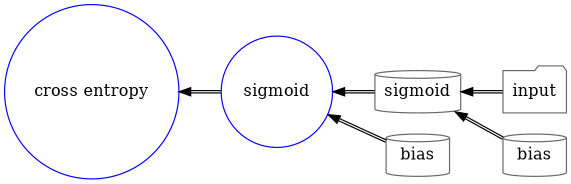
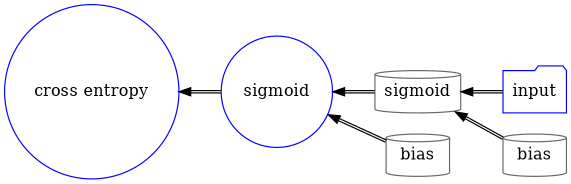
  digraph {
    aize="4,4"
    rankdir=LR
    node [group=g1 color=gray40 shape=cylinder]
    edge [color="black:black" dir=back]
    n1 [label="cross entropy" color=blue shape=circle]
    n2 [label=sigmoid color=blue shape=circle]
-   input [shape=folder]
+   input [color=blue shape=folder]
    n4 [label=sigmoid]
    n5 [label=bias group=""]
    n6 [label=bias group=""]
    n1 -> n2
    n2 -> n4
    n2 -> n5
    n4 -> input
    n4 -> n6
  }
